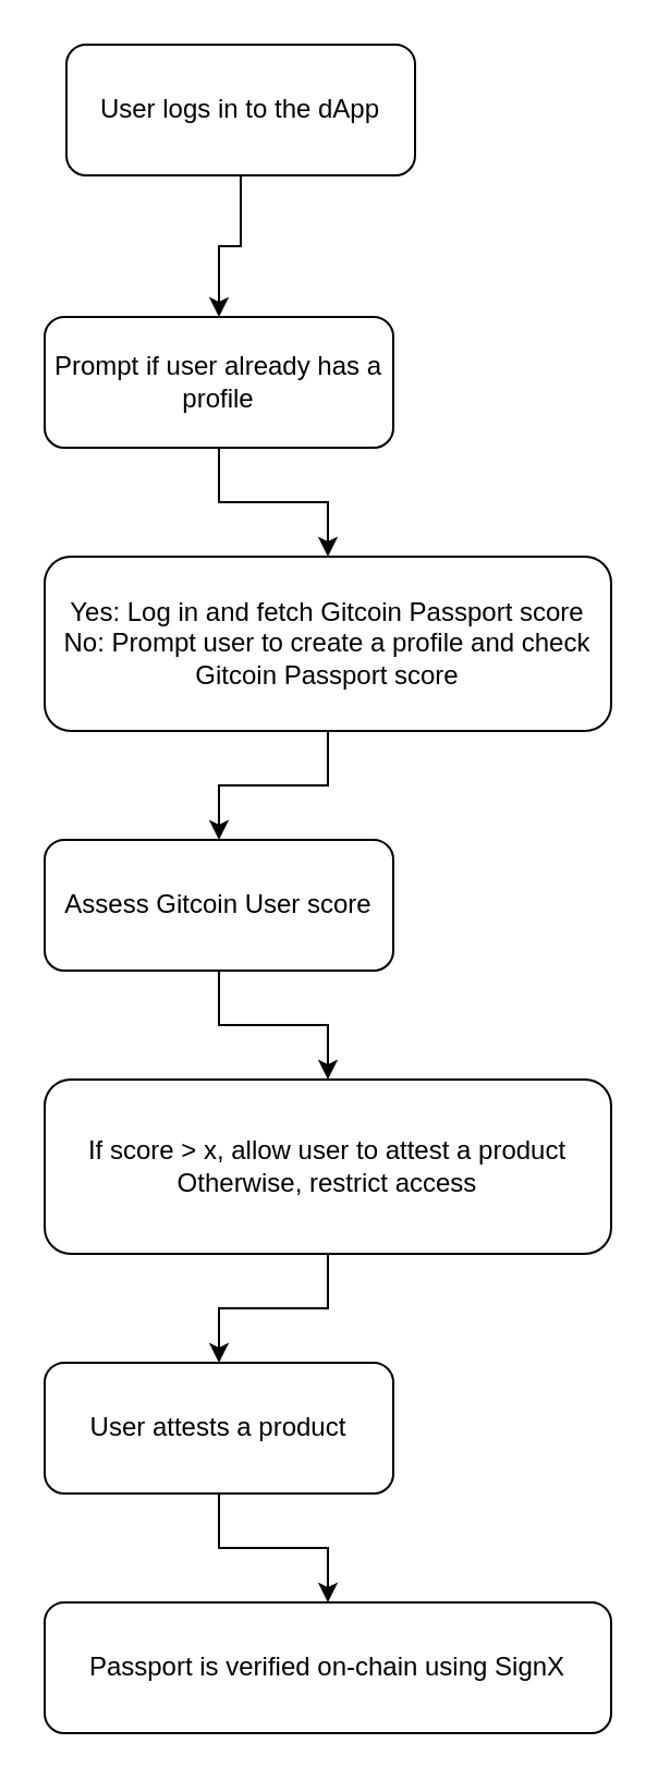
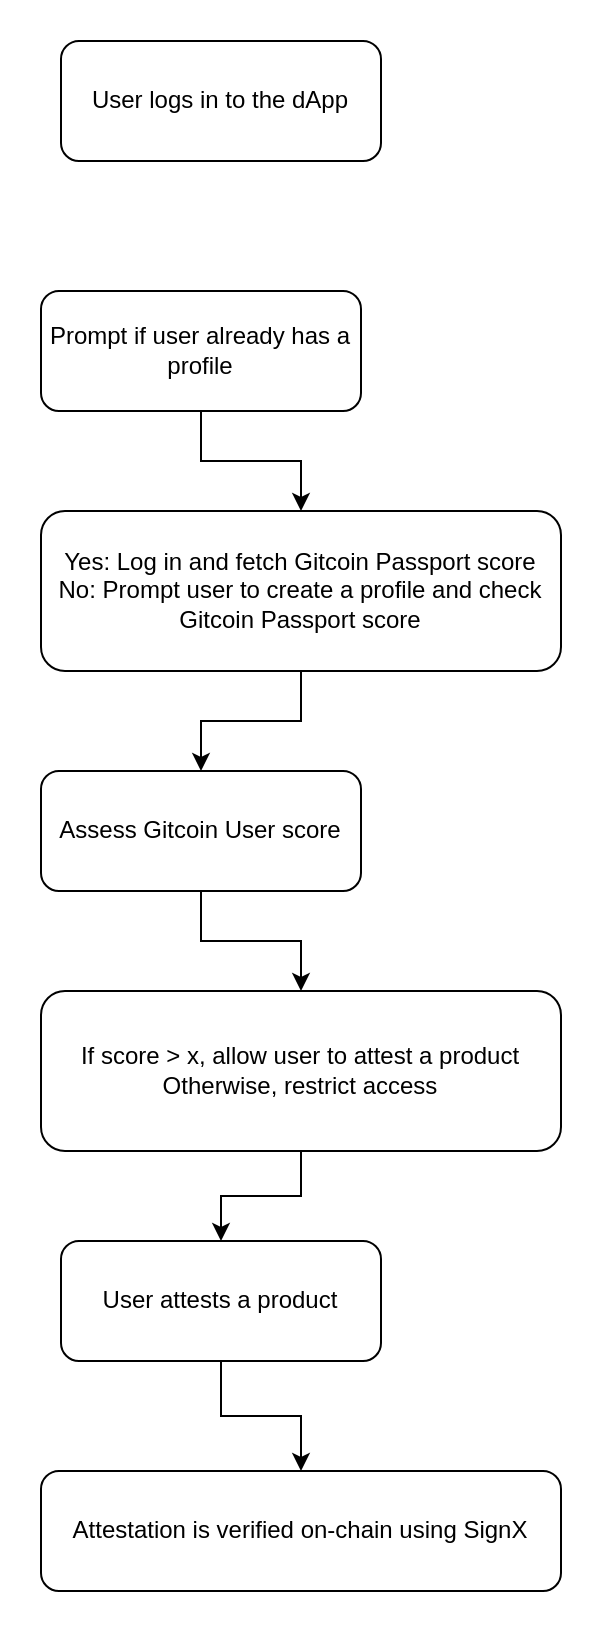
  <mxCell id="0" />
  <mxCell id="1" parent="0" />
  <mxCell id="2" value="User logs in to the dApp" style="rounded=1;whiteSpace=wrap;html=1;" vertex="1" parent="1"><mxGeometry x="30" y="20" width="160" height="60" as="geometry" /></mxCell>
  <mxCell id="3" value="Prompt if user already has a profile" style="rounded=1;whiteSpace=wrap;html=1;" vertex="1" parent="1"><mxGeometry x="20" y="145" width="160" height="60" as="geometry" /></mxCell>
  <mxCell id="4" value="Yes: Log in and fetch Gitcoin Passport score&#10;No: Prompt user to create a profile and check Gitcoin Passport score" style="rounded=1;whiteSpace=wrap;html=1;" vertex="1" parent="1"><mxGeometry x="20" y="255" width="260" height="80" as="geometry" /></mxCell>
  <mxCell id="5" value="Assess Gitcoin User score" style="rounded=1;whiteSpace=wrap;html=1;" vertex="1" parent="1"><mxGeometry x="20" y="385" width="160" height="60" as="geometry" /></mxCell>
  <mxCell id="6" value="If score &gt; x, allow user to attest a product&#10;Otherwise, restrict access" style="rounded=1;whiteSpace=wrap;html=1;" vertex="1" parent="1"><mxGeometry x="20" y="495" width="260" height="80" as="geometry" /></mxCell>
- <mxCell id="7" value="User attests a product" style="rounded=1;whiteSpace=wrap;html=1;" vertex="1" parent="1"><mxGeometry x="20" y="625" width="160" height="60" as="geometry" /></mxCell>
- <mxCell id="8" value="Passport is verified on-chain using SignX" style="rounded=1;whiteSpace=wrap;html=1;" vertex="1" parent="1"><mxGeometry x="20" y="735" width="260" height="60" as="geometry" /></mxCell>
- <mxCell id="9" style="edgeStyle=orthogonalEdgeStyle;rounded=0;orthogonalLoop=1;jettySize=auto;html=1;" edge="1" parent="1" source="2" target="3"><mxGeometry relative="1" as="geometry" /></mxCell>
+ <mxCell id="7" value="User attests a product" style="rounded=1;whiteSpace=wrap;html=1;" vertex="1" parent="1"><mxGeometry x="30" y="620" width="160" height="60" as="geometry" /></mxCell>
+ <mxCell id="8" value="Attestation is verified on-chain using SignX" style="rounded=1;whiteSpace=wrap;html=1;" vertex="1" parent="1"><mxGeometry x="20" y="735" width="260" height="60" as="geometry" /></mxCell>
  <mxCell id="10" style="edgeStyle=orthogonalEdgeStyle;rounded=0;orthogonalLoop=1;jettySize=auto;html=1;" edge="1" parent="1" source="3" target="4"><mxGeometry relative="1" as="geometry" /></mxCell>
  <mxCell id="11" style="edgeStyle=orthogonalEdgeStyle;rounded=0;orthogonalLoop=1;jettySize=auto;html=1;" edge="1" parent="1" source="4" target="5"><mxGeometry relative="1" as="geometry" /></mxCell>
  <mxCell id="12" style="edgeStyle=orthogonalEdgeStyle;rounded=0;orthogonalLoop=1;jettySize=auto;html=1;" edge="1" parent="1" source="5" target="6"><mxGeometry relative="1" as="geometry" /></mxCell>
  <mxCell id="13" style="edgeStyle=orthogonalEdgeStyle;rounded=0;orthogonalLoop=1;jettySize=auto;html=1;" edge="1" parent="1" source="6" target="7"><mxGeometry relative="1" as="geometry" /></mxCell>
  <mxCell id="14" style="edgeStyle=orthogonalEdgeStyle;rounded=0;orthogonalLoop=1;jettySize=auto;html=1;" edge="1" parent="1" source="7" target="8"><mxGeometry relative="1" as="geometry" /></mxCell>
